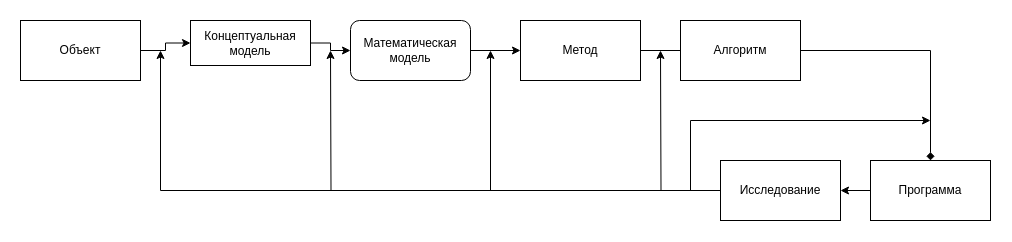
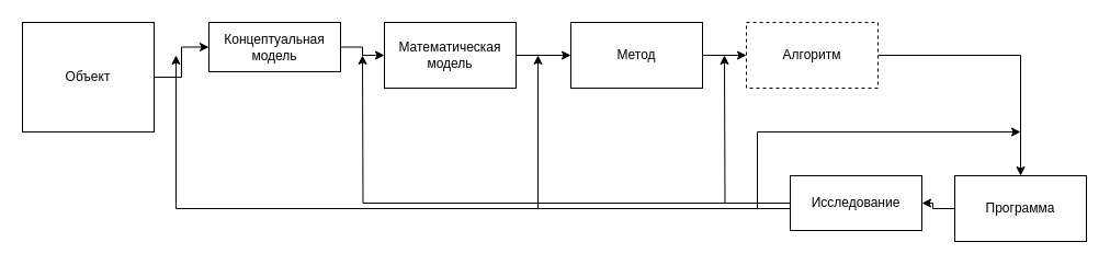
  <mxCell id="0" />
  <mxCell id="1" parent="0" />
  <mxCell id="2" value="" style="edgeStyle=orthogonalEdgeStyle;rounded=0;orthogonalLoop=1;jettySize=auto;html=1;" edge="1" parent="1" source="3" target="5"><mxGeometry relative="1" as="geometry" /></mxCell>
- <mxCell id="3" value="Объект" style="rounded=0;whiteSpace=wrap;html=1;" vertex="1" parent="1"><mxGeometry x="20" y="20" width="120" height="60" as="geometry" /></mxCell>
+ <mxCell id="3" value="Объект" style="rounded=0;whiteSpace=wrap;html=1;" vertex="1" parent="1"><mxGeometry x="20" y="20" width="120" height="100" as="geometry" /></mxCell>
  <mxCell id="4" value="" style="edgeStyle=orthogonalEdgeStyle;rounded=0;orthogonalLoop=1;jettySize=auto;html=1;" edge="1" parent="1" source="5" target="7"><mxGeometry relative="1" as="geometry" /></mxCell>
  <mxCell id="5" value="Концептуальная модель" style="rounded=0;whiteSpace=wrap;html=1;" vertex="1" parent="1"><mxGeometry x="190" y="20" width="120" height="45" as="geometry" /></mxCell>
  <mxCell id="6" value="" style="edgeStyle=orthogonalEdgeStyle;rounded=0;orthogonalLoop=1;jettySize=auto;html=1;" edge="1" parent="1" source="7" target="9"><mxGeometry relative="1" as="geometry" /></mxCell>
- <mxCell id="7" value="Математическая модель" style="whiteSpace=wrap;html=1;rounded=1;" vertex="1" parent="1"><mxGeometry x="350" y="20" width="120" height="60" as="geometry" /></mxCell>
- <mxCell id="8" value="" style="edgeStyle=orthogonalEdgeStyle;rounded=0;orthogonalLoop=1;jettySize=auto;html=1;endArrow=none;" edge="1" parent="1" source="9" target="11"><mxGeometry relative="1" as="geometry" /></mxCell>
+ <mxCell id="7" value="Математическая модель" style="rounded=0;whiteSpace=wrap;html=1;" vertex="1" parent="1"><mxGeometry x="350" y="20" width="120" height="60" as="geometry" /></mxCell>
+ <mxCell id="8" value="" style="edgeStyle=orthogonalEdgeStyle;rounded=0;orthogonalLoop=1;jettySize=auto;html=1;" edge="1" parent="1" source="9" target="11"><mxGeometry relative="1" as="geometry" /></mxCell>
  <mxCell id="9" value="Метод" style="rounded=0;whiteSpace=wrap;html=1;" vertex="1" parent="1"><mxGeometry x="520" y="20" width="120" height="60" as="geometry" /></mxCell>
- <mxCell id="10" value="" style="edgeStyle=orthogonalEdgeStyle;rounded=0;orthogonalLoop=1;jettySize=auto;html=1;endArrow=diamond;" edge="1" parent="1" source="11" target="13"><mxGeometry relative="1" as="geometry" /></mxCell>
- <mxCell id="11" value="Алгоритм" style="rounded=0;whiteSpace=wrap;html=1;" vertex="1" parent="1"><mxGeometry x="680" y="20" width="120" height="60" as="geometry" /></mxCell>
+ <mxCell id="10" value="" style="edgeStyle=orthogonalEdgeStyle;rounded=0;orthogonalLoop=1;jettySize=auto;html=1;" edge="1" parent="1" source="11" target="13"><mxGeometry relative="1" as="geometry" /></mxCell>
+ <mxCell id="11" value="Алгоритм" style="rounded=0;whiteSpace=wrap;html=1;dashed=1;" vertex="1" parent="1"><mxGeometry x="680" y="20" width="120" height="60" as="geometry" /></mxCell>
  <mxCell id="12" value="" style="edgeStyle=orthogonalEdgeStyle;rounded=0;orthogonalLoop=1;jettySize=auto;html=1;" edge="1" parent="1" source="13" target="19"><mxGeometry relative="1" as="geometry" /></mxCell>
  <mxCell id="13" value="Программа" style="rounded=0;whiteSpace=wrap;html=1;" vertex="1" parent="1"><mxGeometry x="870" y="160" width="120" height="60" as="geometry" /></mxCell>
  <mxCell id="14" style="edgeStyle=orthogonalEdgeStyle;rounded=0;orthogonalLoop=1;jettySize=auto;html=1;exitX=0;exitY=0.5;exitDx=0;exitDy=0;" edge="1" parent="1" source="19"><mxGeometry relative="1" as="geometry"><mxPoint x="160" y="50" as="targetPoint" /><Array as="points"><mxPoint x="160" y="190" /></Array></mxGeometry></mxCell>
  <mxCell id="15" style="edgeStyle=orthogonalEdgeStyle;rounded=0;orthogonalLoop=1;jettySize=auto;html=1;exitX=0;exitY=0.5;exitDx=0;exitDy=0;" edge="1" parent="1" source="19"><mxGeometry relative="1" as="geometry"><mxPoint x="330" y="50" as="targetPoint" /></mxGeometry></mxCell>
  <mxCell id="16" style="edgeStyle=orthogonalEdgeStyle;rounded=0;orthogonalLoop=1;jettySize=auto;html=1;" edge="1" parent="1" source="19"><mxGeometry relative="1" as="geometry"><mxPoint x="490" y="50" as="targetPoint" /><mxPoint x="730" y="260" as="sourcePoint" /><Array as="points"><mxPoint x="490" y="190" /></Array></mxGeometry></mxCell>
  <mxCell id="17" style="edgeStyle=orthogonalEdgeStyle;rounded=0;orthogonalLoop=1;jettySize=auto;html=1;exitX=0;exitY=0.5;exitDx=0;exitDy=0;" edge="1" parent="1" source="19"><mxGeometry relative="1" as="geometry"><mxPoint x="660" y="50" as="targetPoint" /></mxGeometry></mxCell>
  <mxCell id="18" style="edgeStyle=orthogonalEdgeStyle;rounded=0;orthogonalLoop=1;jettySize=auto;html=1;exitX=0;exitY=0.5;exitDx=0;exitDy=0;" edge="1" parent="1" source="19"><mxGeometry relative="1" as="geometry"><mxPoint x="930" y="120" as="targetPoint" /><Array as="points"><mxPoint x="690" y="190" /><mxPoint x="690" y="120" /></Array></mxGeometry></mxCell>
- <mxCell id="19" value="Исследование" style="rounded=0;whiteSpace=wrap;html=1;" vertex="1" parent="1"><mxGeometry x="720" y="160" width="120" height="60" as="geometry" /></mxCell>
+ <mxCell id="19" value="Исследование" style="rounded=0;whiteSpace=wrap;html=1;" vertex="1" parent="1"><mxGeometry x="720" y="160" width="120" height="50" as="geometry" /></mxCell>
